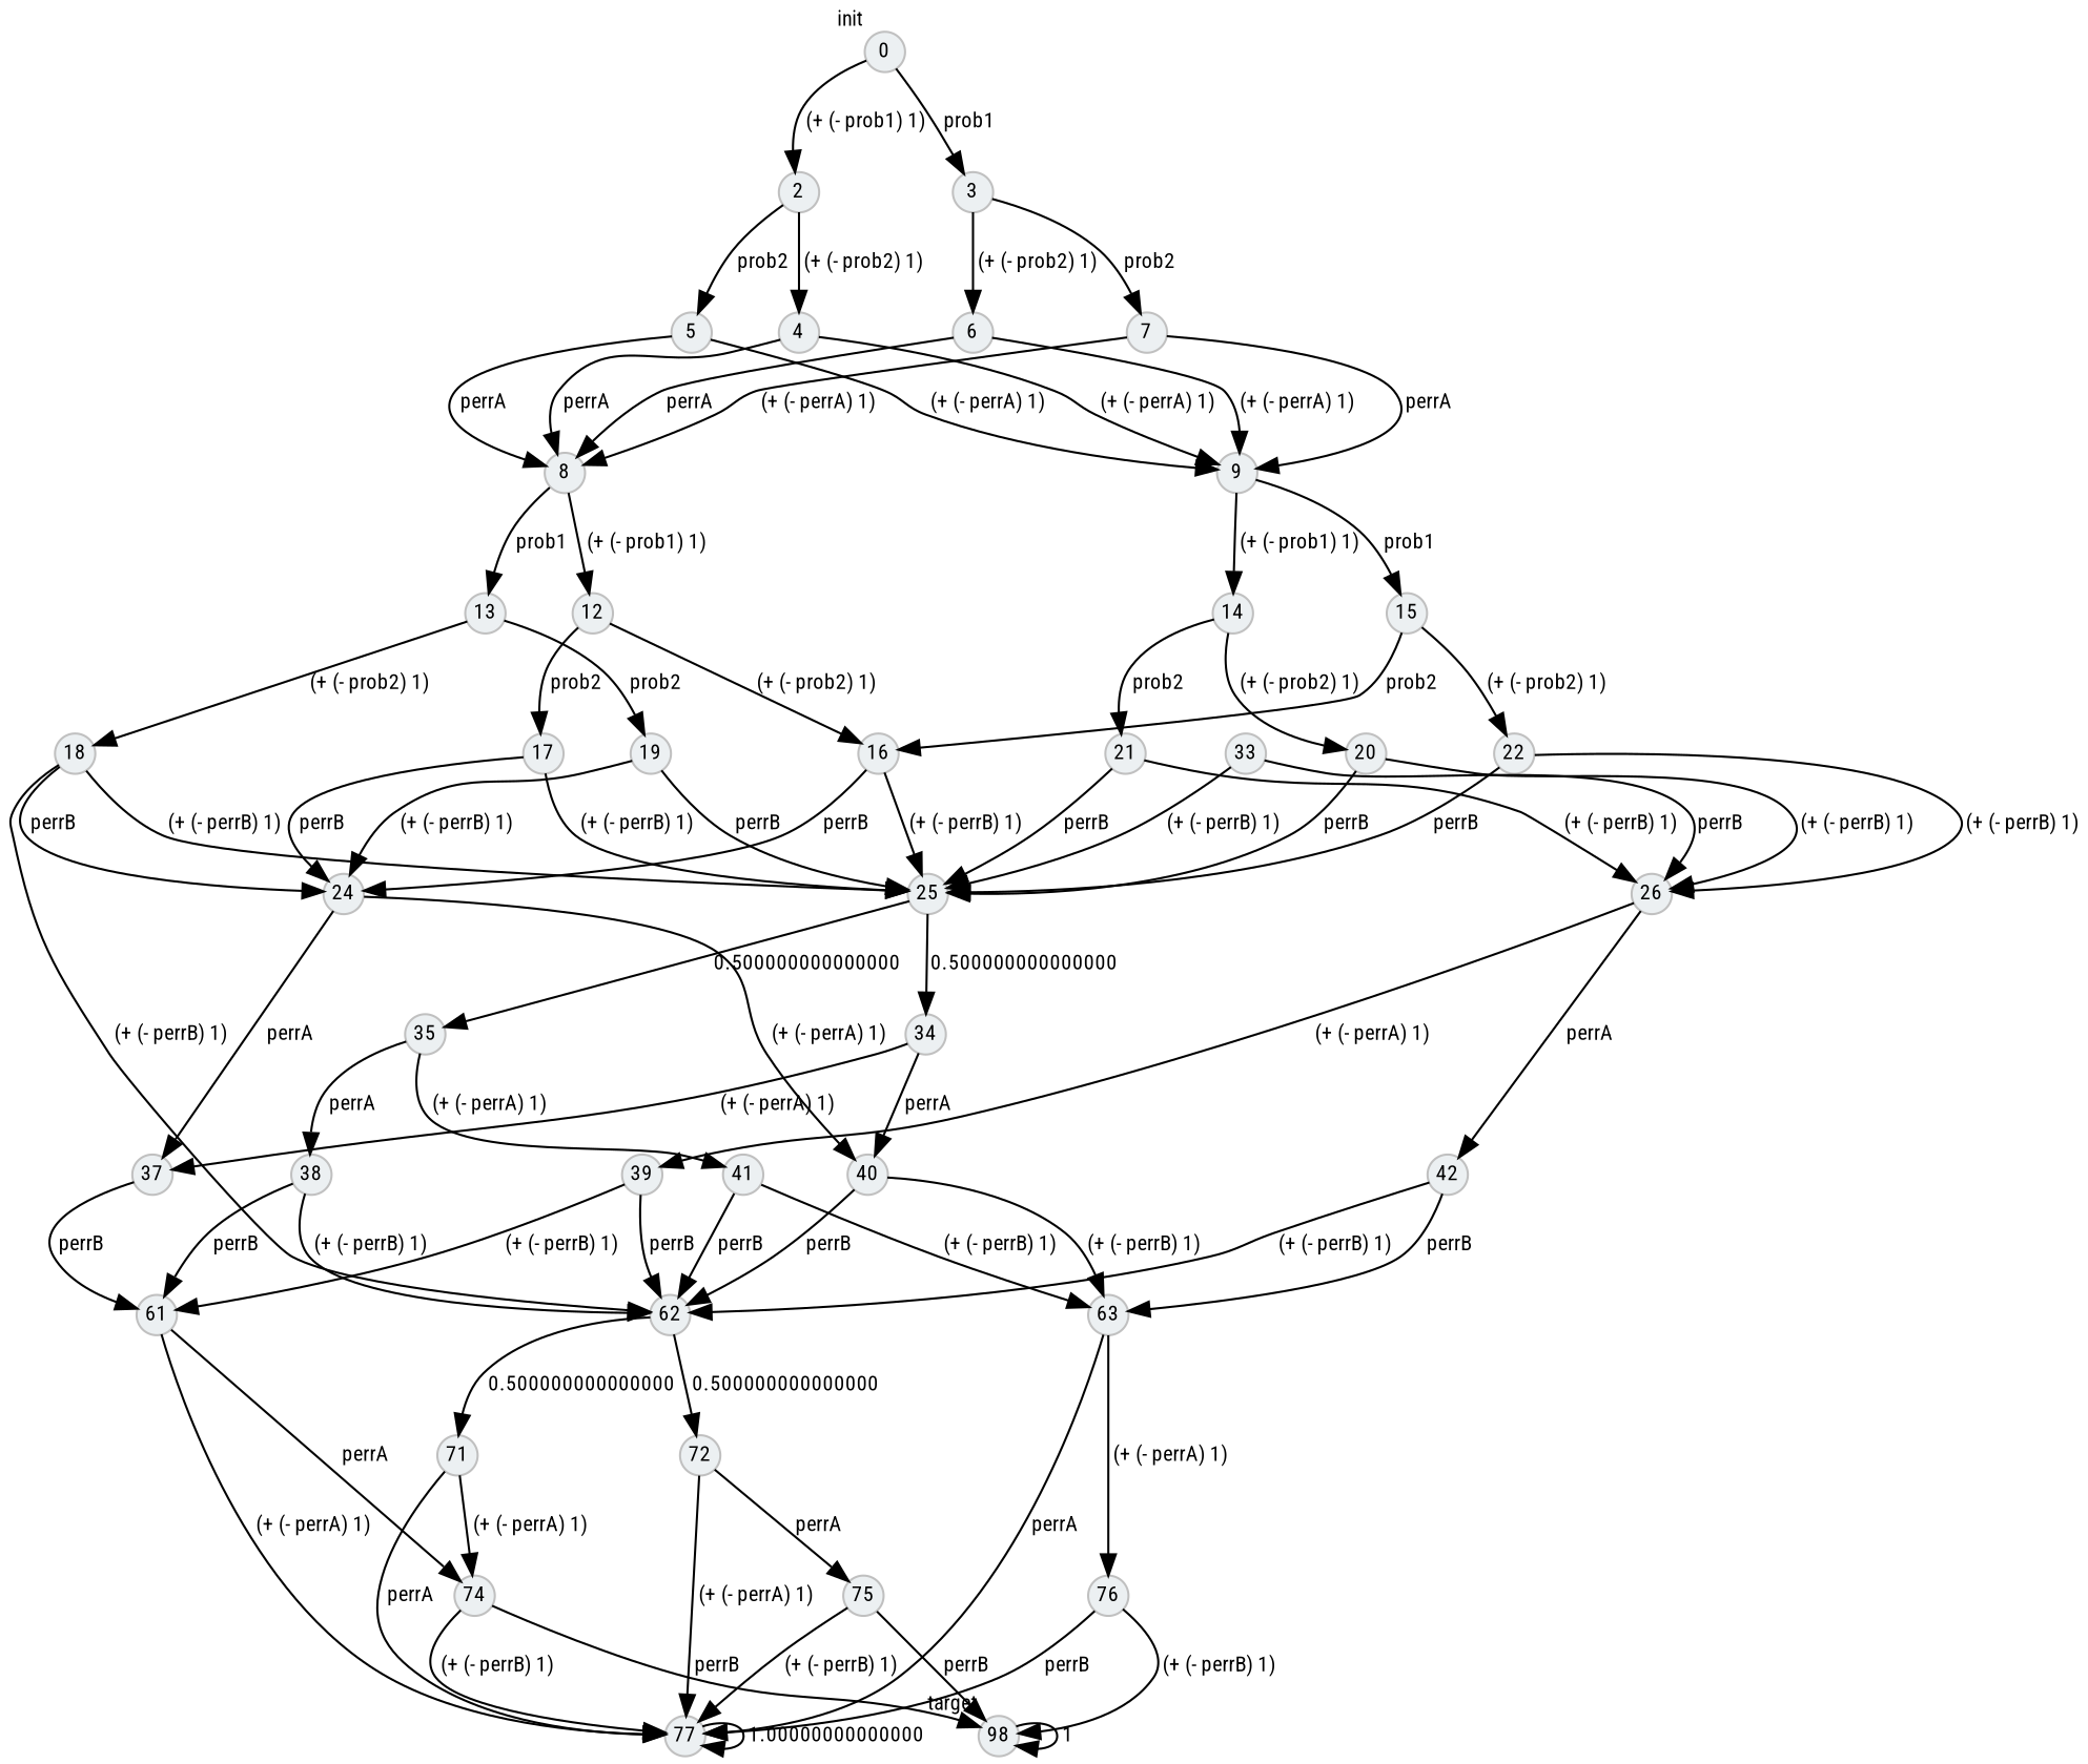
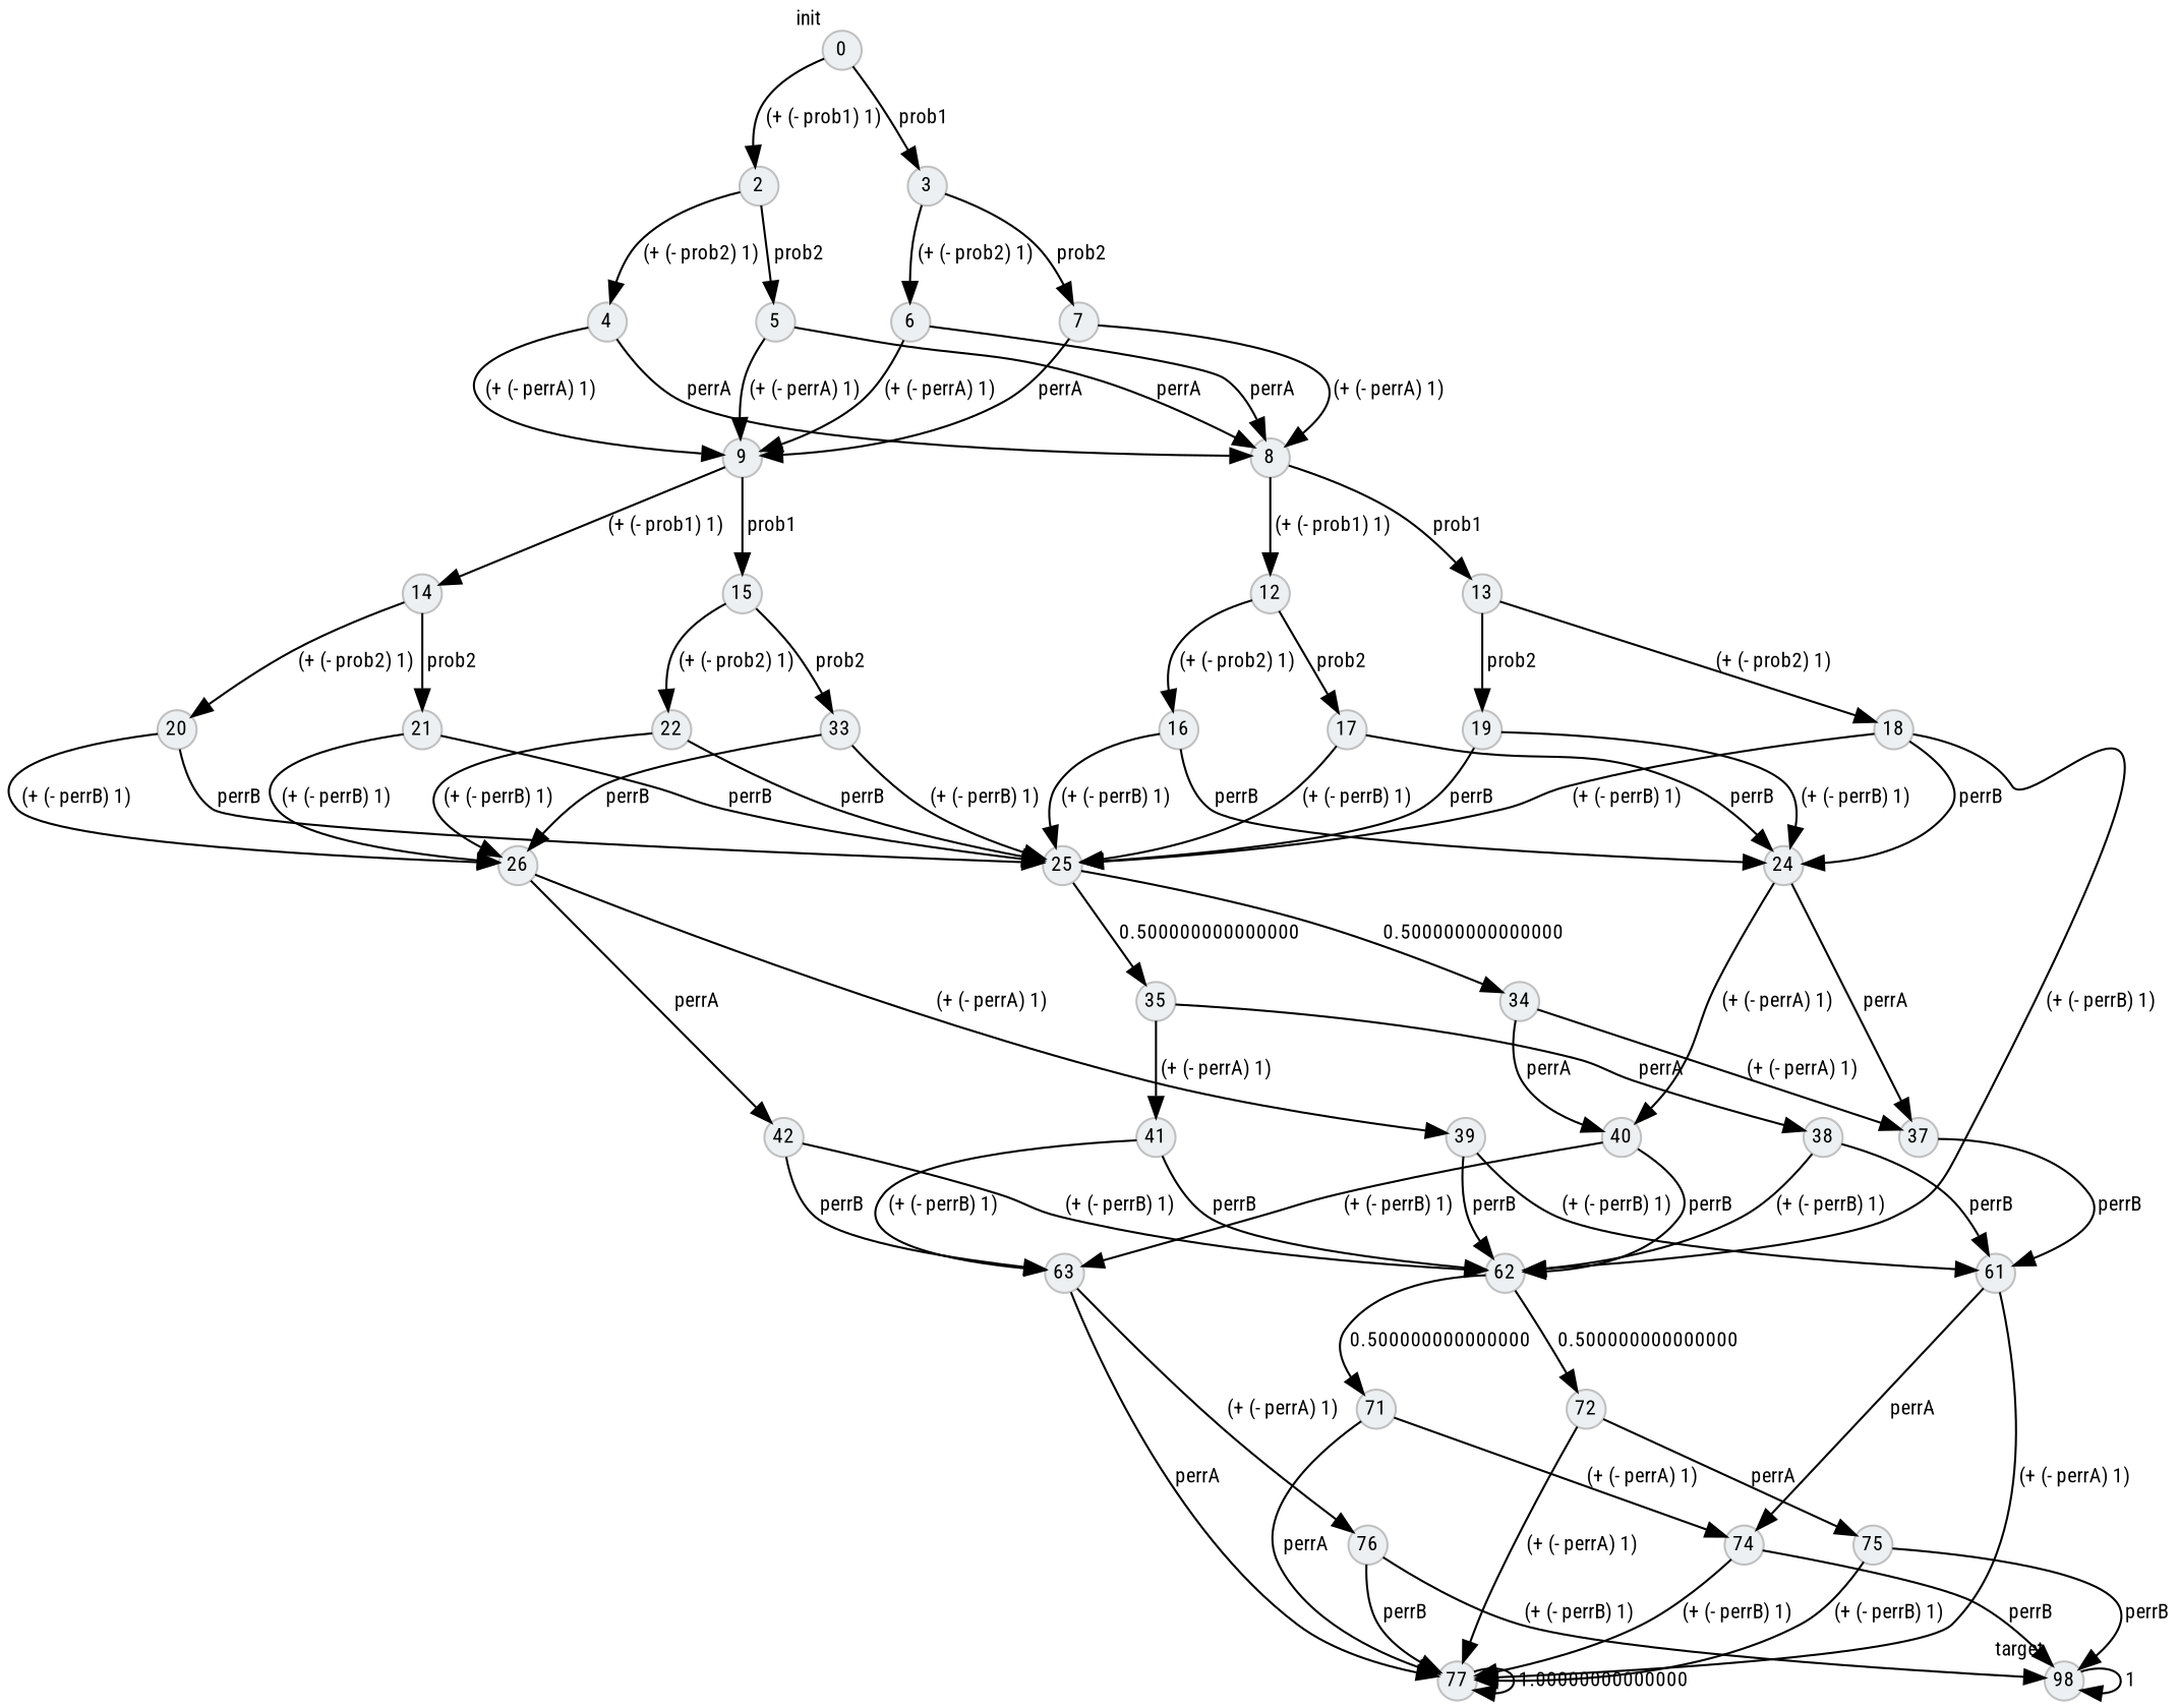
  strict digraph {
    color=black
    fillcolor="#ECF0F2"
    fontname="Roboto Condensed"
    fontsize=10
    style="rounded,filled"
    node [color=gray fillcolor="#ECF0F2" fontname="Roboto Condensed" fontsize=10 margin=0.02 shape=circle style="rounded,filled"]
    edge [color=black fillcolor=black fontname="Roboto Condensed" fontsize=10]
    n1 [height=0 label=0 width=0 xlabel=init]
    n2 [height=0 label=2 width=0]
    n3 [height=0 label=3 width=0]
    n4 [height=0 label=4 width=0]
    n5 [height=0 label=5 width=0]
    n6 [height=0 label=6 width=0]
    n7 [height=0 label=7 width=0]
    n8 [height=0 label=8 width=0]
    n9 [height=0 label=9 width=0]
    n10 [height=0 label=12 width=0]
    n11 [height=0 label=13 width=0]
    n12 [height=0 label=14 width=0]
    n13 [height=0 label=15 width=0]
    n14 [height=0 label=16 width=0]
    n15 [height=0 label=17 width=0]
    n16 [height=0 label=18 width=0]
    n17 [height=0 label=19 width=0]
    n18 [height=0 label=20 width=0]
    n19 [height=0 label=21 width=0]
    n20 [height=0 label=22 width=0]
    n21 [height=0 label=33 width=0]
    n22 [height=0 label=24 width=0]
    n23 [height=0 label=25 width=0]
    n24 [height=0 label=62 width=0]
    n25 [height=0 label=26 width=0]
    n26 [height=0 label=37 width=0]
    n27 [height=0 label=40 width=0]
    n28 [height=0 label=34 width=0]
    n29 [height=0 label=35 width=0]
    n30 [height=0 label=39 width=0]
    n31 [height=0 label=42 width=0]
    n32 [height=0 label=61 width=0]
    n33 [height=0 label=63 width=0]
    n34 [height=0 label=38 width=0]
    n35 [height=0 label=41 width=0]
    n36 [height=0 label=74 width=0]
    n37 [height=0 label=77 width=0]
    n38 [height=0 label=71 width=0]
    n39 [height=0 label=72 width=0]
    n40 [height=0 label=76 width=0]
    n41 [height=0 label=98 width=0 xlabel=target]
    n42 [height=0 label=75 width=0]
    n1 -> n2 [label=" (+ (- prob1) 1)"]
    n1 -> n3 [label=" prob1"]
    n2 -> n4 [label=" (+ (- prob2) 1)"]
    n2 -> n5 [label=" prob2"]
    n3 -> n6 [label=" (+ (- prob2) 1)"]
    n3 -> n7 [label=" prob2"]
    n4 -> n8 [label=" perrA"]
    n4 -> n9 [label=" (+ (- perrA) 1)"]
    n5 -> n8 [label=" perrA"]
    n5 -> n9 [label=" (+ (- perrA) 1)"]
    n6 -> n8 [label=" perrA"]
    n6 -> n9 [label=" (+ (- perrA) 1)"]
    n7 -> n8 [label=" (+ (- perrA) 1)"]
    n7 -> n9 [label=" perrA"]
    n8 -> n10 [label=" (+ (- prob1) 1)"]
    n8 -> n11 [label=" prob1"]
    n9 -> n12 [label=" (+ (- prob1) 1)"]
    n9 -> n13 [label=" prob1"]
    n10 -> n14 [label=" (+ (- prob2) 1)"]
    n10 -> n15 [label=" prob2"]
    n11 -> n16 [label=" (+ (- prob2) 1)"]
    n11 -> n17 [label=" prob2"]
    n12 -> n18 [label=" (+ (- prob2) 1)"]
    n12 -> n19 [label=" prob2"]
    n13 -> n20 [label=" (+ (- prob2) 1)"]
-   n13 -> n14 [label=" prob2"]
+   n13 -> n21 [label=" prob2"]
    n14 -> n22 [label=" perrB"]
    n14 -> n23 [label=" (+ (- perrB) 1)"]
    n15 -> n22 [label=" perrB"]
    n15 -> n23 [label=" (+ (- perrB) 1)"]
    n16 -> n22 [label=" perrB"]
    n16 -> n23 [label=" (+ (- perrB) 1)"]
    n16 -> n24 [label=" (+ (- perrB) 1)"]
    n17 -> n22 [label=" (+ (- perrB) 1)"]
    n17 -> n23 [label=" perrB"]
    n18 -> n23 [label=" perrB"]
    n18 -> n25 [label=" (+ (- perrB) 1)"]
    n19 -> n23 [label=" perrB"]
    n19 -> n25 [label=" (+ (- perrB) 1)"]
    n20 -> n23 [label=" perrB"]
    n20 -> n25 [label=" (+ (- perrB) 1)"]
    n21 -> n23 [label=" (+ (- perrB) 1)"]
    n21 -> n25 [label=" perrB"]
    n22 -> n26 [label=" perrA"]
    n22 -> n27 [label=" (+ (- perrA) 1)"]
    n23 -> n28 [label=" 0.500000000000000"]
    n23 -> n29 [label=" 0.500000000000000"]
    n24 -> n38 [label=" 0.500000000000000"]
    n24 -> n39 [label=" 0.500000000000000"]
    n25 -> n30 [label=" (+ (- perrA) 1)"]
    n25 -> n31 [label=" perrA"]
    n26 -> n32 [label=" perrB"]
    n27 -> n24 [label=" perrB"]
    n27 -> n33 [label=" (+ (- perrB) 1)"]
    n28 -> n26 [label=" (+ (- perrA) 1)"]
    n28 -> n27 [label=" perrA"]
    n29 -> n34 [label=" perrA"]
    n29 -> n35 [label=" (+ (- perrA) 1)"]
    n30 -> n24 [label=" perrB"]
    n30 -> n32 [label=" (+ (- perrB) 1)"]
    n31 -> n24 [label=" (+ (- perrB) 1)"]
    n31 -> n33 [label=" perrB"]
    n32 -> n36 [label=" perrA"]
    n32 -> n37 [label=" (+ (- perrA) 1)"]
    n33 -> n37 [label=" perrA"]
    n33 -> n40 [label=" (+ (- perrA) 1)"]
    n34 -> n24 [label=" (+ (- perrB) 1)"]
    n34 -> n32 [label=" perrB"]
    n35 -> n24 [label=" perrB"]
    n35 -> n33 [label=" (+ (- perrB) 1)"]
    n36 -> n37 [label=" (+ (- perrB) 1)"]
    n36 -> n41 [label=" perrB"]
    n37 -> n37 [label=" 1.00000000000000"]
    n38 -> n36 [label=" (+ (- perrA) 1)"]
    n38 -> n37 [label=" perrA"]
    n39 -> n37 [label=" (+ (- perrA) 1)"]
    n39 -> n42 [label=" perrA"]
    n40 -> n37 [label=" perrB"]
    n40 -> n41 [label=" (+ (- perrB) 1)"]
    n41 -> n41 [label=" 1"]
    n42 -> n37 [label=" (+ (- perrB) 1)"]
    n42 -> n41 [label=" perrB"]
  }
